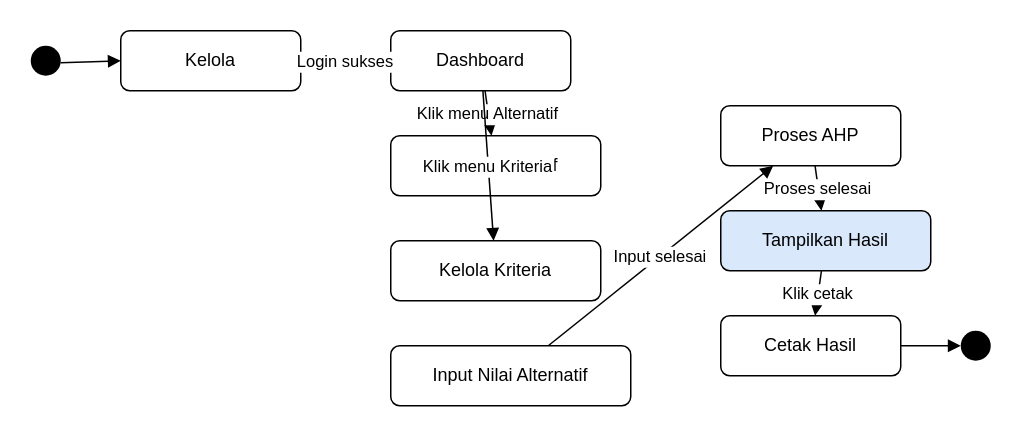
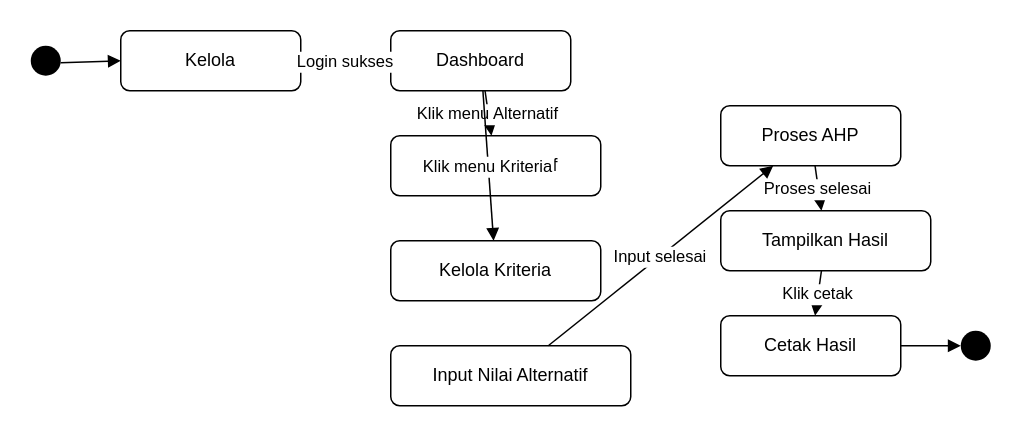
  <mxCell id="0" />
  <mxCell id="1" parent="0" />
  <mxCell id="2" value="" style="ellipse;fillColor=#000000;strokeColor=none;" vertex="1" parent="1"><mxGeometry x="20" y="30" width="20" height="20" as="geometry" /></mxCell>
  <mxCell id="3" value="Kelola" style="rounded=1;whiteSpace=wrap;html=1;" vertex="1" parent="1"><mxGeometry x="80" y="20" width="120" height="40" as="geometry" /></mxCell>
  <mxCell id="4" style="endArrow=block;" edge="1" parent="1" source="2" target="3"><mxGeometry relative="1" as="geometry" /></mxCell>
  <mxCell id="5" value="Dashboard" style="rounded=1;whiteSpace=wrap;html=1;" vertex="1" parent="1"><mxGeometry x="260" y="20" width="120" height="40" as="geometry" /></mxCell>
  <mxCell id="6" value="Login sukses" style="endArrow=block;" edge="1" parent="1" source="3" target="5"><mxGeometry relative="1" as="geometry" /></mxCell>
  <mxCell id="7" value="Kelola Alternatif" style="rounded=1;whiteSpace=wrap;html=1;" vertex="1" parent="1"><mxGeometry x="260" y="90" width="140" height="40" as="geometry" /></mxCell>
  <mxCell id="8" value="Klik menu Alternatif" style="endArrow=block;" edge="1" parent="1" source="5" target="7"><mxGeometry relative="1" as="geometry" /></mxCell>
  <mxCell id="9" value="Kelola Kriteria" style="rounded=1;whiteSpace=wrap;html=1;" vertex="1" parent="1"><mxGeometry x="260" y="160" width="140" height="40" as="geometry" /></mxCell>
  <mxCell id="10" value="Klik menu Kriteria" style="endArrow=block;" edge="1" parent="1" source="5" target="9"><mxGeometry relative="1" as="geometry" /></mxCell>
  <mxCell id="11" value="Input Nilai Alternatif" style="rounded=1;whiteSpace=wrap;html=1;" vertex="1" parent="1"><mxGeometry x="260" y="230" width="160" height="40" as="geometry" /></mxCell>
  <mxCell id="12" value="Proses AHP" style="rounded=1;whiteSpace=wrap;html=1;" vertex="1" parent="1"><mxGeometry x="480" y="70" width="120" height="40" as="geometry" /></mxCell>
  <mxCell id="13" value="Input selesai" style="endArrow=block;" edge="1" parent="1" source="11" target="12"><mxGeometry relative="1" as="geometry" /></mxCell>
- <mxCell id="14" value="Tampilkan Hasil" style="rounded=1;whiteSpace=wrap;html=1;fillColor=#dae8fc;" vertex="1" parent="1"><mxGeometry x="480" y="140" width="140" height="40" as="geometry" /></mxCell>
+ <mxCell id="14" value="Tampilkan Hasil" style="rounded=1;whiteSpace=wrap;html=1;" vertex="1" parent="1"><mxGeometry x="480" y="140" width="140" height="40" as="geometry" /></mxCell>
  <mxCell id="15" value="Proses selesai" style="endArrow=block;" edge="1" parent="1" source="12" target="14"><mxGeometry relative="1" as="geometry" /></mxCell>
  <mxCell id="16" value="Cetak Hasil" style="rounded=1;whiteSpace=wrap;html=1;" vertex="1" parent="1"><mxGeometry x="480" y="210" width="120" height="40" as="geometry" /></mxCell>
  <mxCell id="17" value="Klik cetak" style="endArrow=block;" edge="1" parent="1" source="14" target="16"><mxGeometry relative="1" as="geometry" /></mxCell>
  <mxCell id="18" value="" style="ellipse;fillColor=#000000;strokeColor=none;" vertex="1" parent="1"><mxGeometry x="640" y="220" width="20" height="20" as="geometry" /></mxCell>
  <mxCell id="19" style="endArrow=block;" edge="1" parent="1" source="16" target="18"><mxGeometry relative="1" as="geometry" /></mxCell>
